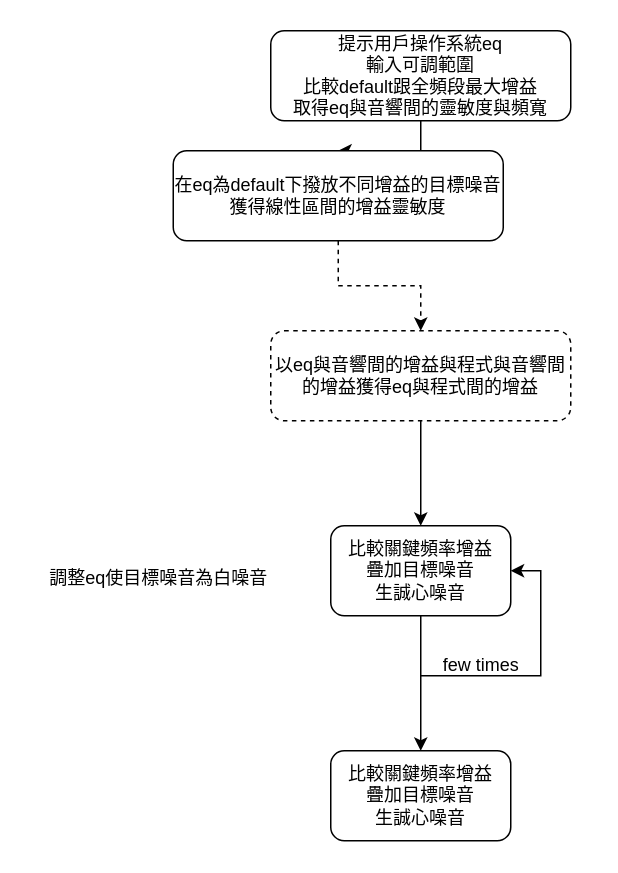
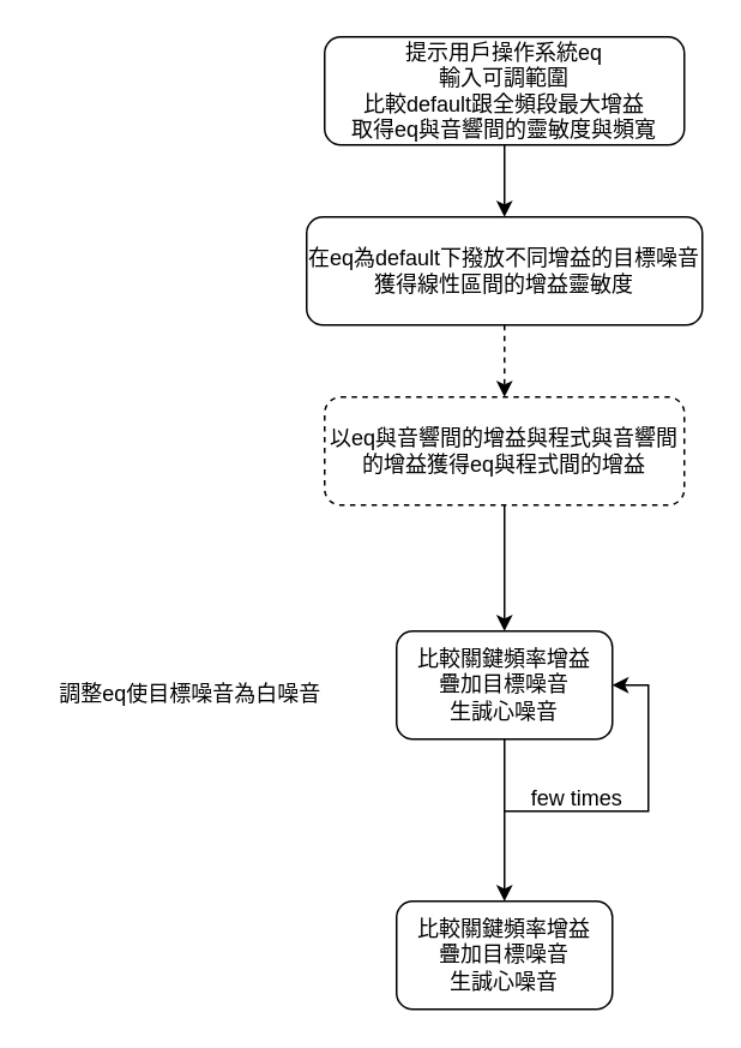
  <mxCell id="0" />
  <mxCell id="1" parent="0" />
  <mxCell id="2" style="edgeStyle=orthogonalEdgeStyle;rounded=0;orthogonalLoop=1;jettySize=auto;html=1;exitX=0.5;exitY=1;exitDx=0;exitDy=0;" edge="1" parent="1" source="3" target="5"><mxGeometry relative="1" as="geometry" /></mxCell>
  <mxCell id="3" value="提示用戶操作系統eq&lt;br&gt;輸入可調範圍&lt;br&gt;比較default跟全頻段最大增益&lt;br&gt;取得eq與音響間的靈敏度與頻寬" style="rounded=1;whiteSpace=wrap;html=1;" vertex="1" parent="1"><mxGeometry x="180" y="20" width="200" height="60" as="geometry" /></mxCell>
  <mxCell id="4" style="edgeStyle=orthogonalEdgeStyle;rounded=0;orthogonalLoop=1;jettySize=auto;html=1;exitX=0.5;exitY=1;exitDx=0;exitDy=0;dashed=1;" edge="1" parent="1" source="5" target="6"><mxGeometry relative="1" as="geometry" /></mxCell>
- <mxCell id="5" value="在eq為default下撥放不同增益的目標噪音&lt;br&gt;獲得線性區間的增益靈敏度" style="rounded=1;whiteSpace=wrap;html=1;" vertex="1" parent="1"><mxGeometry x="115" y="100" width="220" height="60" as="geometry" /></mxCell>
+ <mxCell id="5" value="在eq為default下撥放不同增益的目標噪音&lt;br&gt;獲得線性區間的增益靈敏度" style="rounded=1;whiteSpace=wrap;html=1;" vertex="1" parent="1"><mxGeometry x="170" y="120" width="220" height="60" as="geometry" /></mxCell>
  <mxCell id="6" value="以eq與音響間的增益與程式與音響間的增益獲得eq與程式間的增益" style="rounded=1;whiteSpace=wrap;html=1;dashed=1;" vertex="1" parent="1"><mxGeometry x="180" y="220" width="200" height="60" as="geometry" /></mxCell>
  <mxCell id="7" value="" style="endArrow=classic;html=1;rounded=0;exitX=0.5;exitY=1;exitDx=0;exitDy=0;entryX=0.5;entryY=0;entryDx=0;entryDy=0;" edge="1" parent="1" source="6" target="8"><mxGeometry width="50" height="50" relative="1" as="geometry"><mxPoint x="530" y="180" as="sourcePoint" /><mxPoint x="280" y="320" as="targetPoint" /></mxGeometry></mxCell>
  <mxCell id="8" value="比較關鍵頻率增益&lt;br&gt;疊加目標噪音&lt;br&gt;生誠心噪音" style="rounded=1;whiteSpace=wrap;html=1;" vertex="1" parent="1"><mxGeometry x="220" y="350" width="120" height="60" as="geometry" /></mxCell>
  <mxCell id="9" value="調整eq使目標噪音為白噪音" style="text;html=1;align=center;verticalAlign=middle;resizable=0;points=[];autosize=1;strokeColor=none;fillColor=none;" vertex="1" parent="1"><mxGeometry x="20" y="370" width="170" height="30" as="geometry" /></mxCell>
  <mxCell id="10" value="" style="endArrow=classic;html=1;rounded=0;exitX=0.5;exitY=1;exitDx=0;exitDy=0;entryX=1;entryY=0.5;entryDx=0;entryDy=0;" edge="1" parent="1" source="8" target="8"><mxGeometry width="50" height="50" relative="1" as="geometry"><mxPoint x="470" y="510" as="sourcePoint" /><mxPoint x="380" y="330" as="targetPoint" /><Array as="points"><mxPoint x="280" y="450" /><mxPoint x="360" y="450" /><mxPoint x="360" y="380" /></Array></mxGeometry></mxCell>
  <mxCell id="11" value="few times" style="text;html=1;align=center;verticalAlign=middle;resizable=0;points=[];autosize=1;strokeColor=none;fillColor=none;" vertex="1" parent="1"><mxGeometry x="285" y="428" width="70" height="30" as="geometry" /></mxCell>
  <mxCell id="12" value="" style="endArrow=classic;html=1;rounded=0;" edge="1" parent="1"><mxGeometry width="50" height="50" relative="1" as="geometry"><mxPoint x="280" y="450" as="sourcePoint" /><mxPoint x="280" y="500" as="targetPoint" /></mxGeometry></mxCell>
  <mxCell id="13" value="比較關鍵頻率增益&lt;br&gt;疊加目標噪音&lt;br&gt;生誠心噪音" style="rounded=1;whiteSpace=wrap;html=1;" vertex="1" parent="1"><mxGeometry x="220" y="500" width="120" height="60" as="geometry" /></mxCell>
